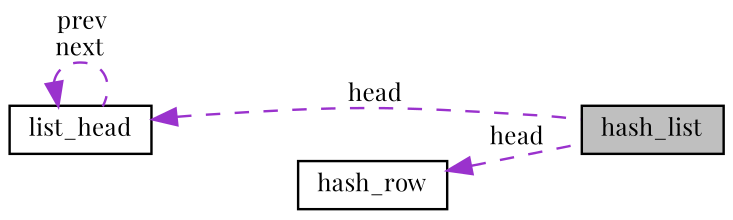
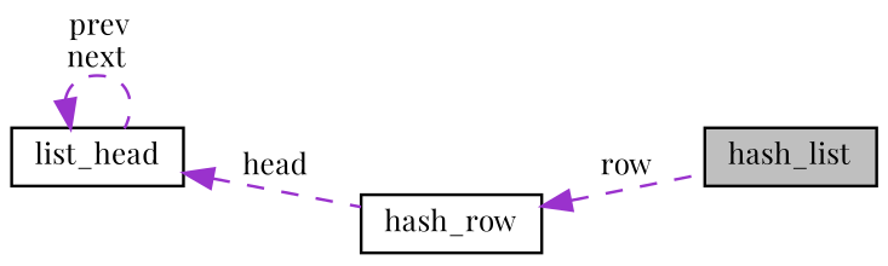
  digraph {
    fontname="Playfair Display"
    rankdir=LR
    node [color=black fillcolor=white fontname="Playfair Display" fontsize=10 shape=record style=filled]
    edge [color=darkorchid3 dir=back fontname="Playfair Display" fontsize=10 labelfontname=Helvetica labelfontsize=10 style=dashed]
    n1 [fillcolor=grey75 fontcolor=black height=0.2 label=hash_list width=0.4]
    n2 [height=0.2 label=hash_row width=0.4]
    n3 [height=0.2 label=list_head width=0.4]
-   n2 -> n1 [label=" head"]
-   n3 -> n1 [label=" head"]
+   n2 -> n1 [label=" row"]
+   n3 -> n2 [label=" head"]
    n3 -> n3 [label=" prev\nnext"]
  }
